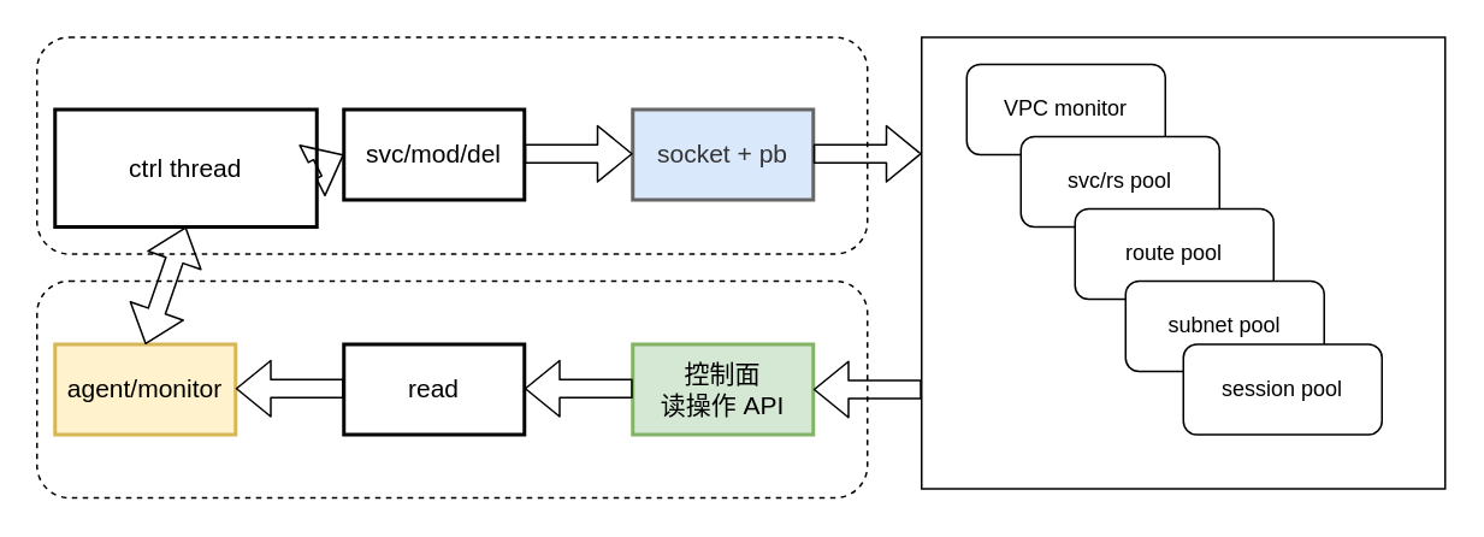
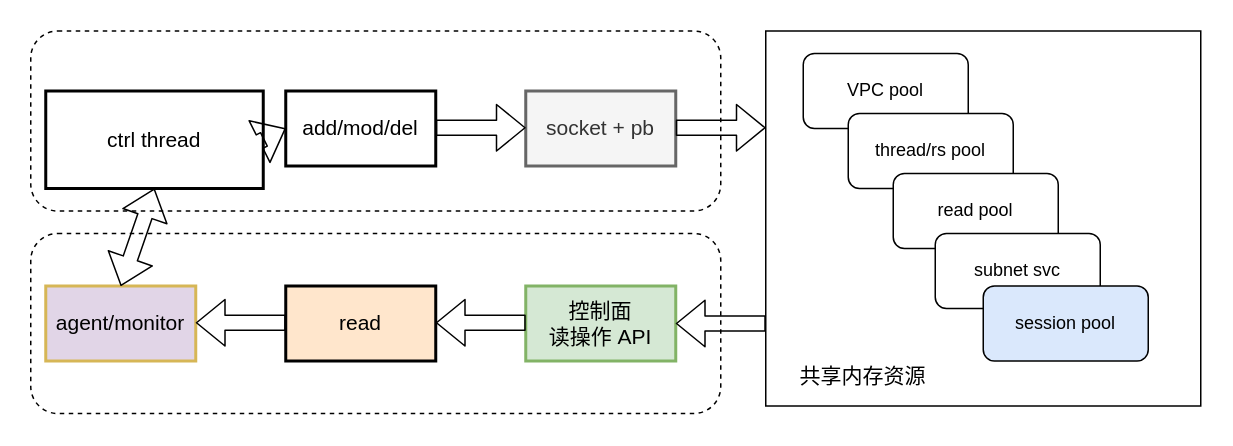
  <mxCell id="0" />
  <mxCell id="1" parent="0" />
  <mxCell id="2" value="" style="rounded=1;whiteSpace=wrap;html=1;dashed=1;" vertex="1" parent="1"><mxGeometry x="20" y="155" width="460" height="120" as="geometry" /></mxCell>
  <mxCell id="3" value="" style="rounded=1;whiteSpace=wrap;html=1;dashed=1;" vertex="1" parent="1"><mxGeometry x="20" y="20" width="460" height="120" as="geometry" /></mxCell>
  <mxCell id="4" value="" style="rounded=0;whiteSpace=wrap;html=1;" parent="1" vertex="1"><mxGeometry x="510" y="20" width="290" height="250" as="geometry" /></mxCell>
- <mxCell id="5" value="VPC monitor" style="rounded=1;whiteSpace=wrap;html=1;" parent="1" vertex="1"><mxGeometry x="535" y="35" width="110" height="50" as="geometry" /></mxCell>
- <mxCell id="6" value="svc/rs pool" style="rounded=1;whiteSpace=wrap;html=1;" parent="1" vertex="1"><mxGeometry x="565" y="75" width="110" height="50" as="geometry" /></mxCell>
- <mxCell id="7" value="route pool" style="rounded=1;whiteSpace=wrap;html=1;" parent="1" vertex="1"><mxGeometry x="595" y="115" width="110" height="50" as="geometry" /></mxCell>
- <mxCell id="8" value="subnet pool" style="rounded=1;whiteSpace=wrap;html=1;" parent="1" vertex="1"><mxGeometry x="623" y="155" width="110" height="50" as="geometry" /></mxCell>
+ <mxCell id="5" value="VPC pool" style="rounded=1;whiteSpace=wrap;html=1;" parent="1" vertex="1"><mxGeometry x="535" y="35" width="110" height="50" as="geometry" /></mxCell>
+ <mxCell id="6" value="thread/rs pool" style="rounded=1;whiteSpace=wrap;html=1;" parent="1" vertex="1"><mxGeometry x="565" y="75" width="110" height="50" as="geometry" /></mxCell>
+ <mxCell id="7" value="read pool" style="rounded=1;whiteSpace=wrap;html=1;" parent="1" vertex="1"><mxGeometry x="595" y="115" width="110" height="50" as="geometry" /></mxCell>
+ <mxCell id="8" value="subnet svc" style="rounded=1;whiteSpace=wrap;html=1;" parent="1" vertex="1"><mxGeometry x="623" y="155" width="110" height="50" as="geometry" /></mxCell>
+ <mxCell id="9" value="&lt;font style=&quot;font-size: 14px&quot;&gt;共享内存资源&lt;/font&gt;" style="text;html=1;strokeColor=none;fillColor=none;align=center;verticalAlign=middle;whiteSpace=wrap;rounded=0;strokeWidth=2;" parent="1" vertex="1"><mxGeometry x="510" y="240" width="130" height="20" as="geometry" /></mxCell>
  <mxCell id="10" value="&lt;font style=&quot;font-size: 14px&quot;&gt;ctrl thread&lt;/font&gt;" style="rounded=0;whiteSpace=wrap;html=1;strokeWidth=2;" parent="1" vertex="1"><mxGeometry x="30" y="60" width="145" height="65" as="geometry" /></mxCell>
- <mxCell id="11" value="&lt;font style=&quot;font-size: 14px&quot;&gt;svc/mod/del&lt;/font&gt;" style="rounded=0;whiteSpace=wrap;html=1;strokeWidth=2;" parent="1" vertex="1"><mxGeometry x="190" y="60" width="100" height="50" as="geometry" /></mxCell>
- <mxCell id="12" value="&lt;font style=&quot;font-size: 14px&quot;&gt;socket + pb&lt;/font&gt;" style="rounded=0;whiteSpace=wrap;html=1;strokeWidth=2;fillColor=#dae8fc;strokeColor=#666666;fontColor=#333333;" parent="1" vertex="1"><mxGeometry x="350" y="60" width="100" height="50" as="geometry" /></mxCell>
- <mxCell id="13" value="&lt;font style=&quot;font-size: 14px&quot;&gt;agent/monitor&lt;/font&gt;" style="rounded=0;whiteSpace=wrap;html=1;strokeWidth=2;fillColor=#fff2cc;strokeColor=#d6b656;" parent="1" vertex="1"><mxGeometry x="30" y="190" width="100" height="50" as="geometry" /></mxCell>
- <mxCell id="14" value="&lt;font style=&quot;font-size: 14px&quot;&gt;read&lt;/font&gt;" style="rounded=0;whiteSpace=wrap;html=1;strokeWidth=2;" parent="1" vertex="1"><mxGeometry x="190" y="190" width="100" height="50" as="geometry" /></mxCell>
+ <mxCell id="11" value="&lt;font style=&quot;font-size: 14px&quot;&gt;add/mod/del&lt;/font&gt;" style="rounded=0;whiteSpace=wrap;html=1;strokeWidth=2;" parent="1" vertex="1"><mxGeometry x="190" y="60" width="100" height="50" as="geometry" /></mxCell>
+ <mxCell id="12" value="&lt;font style=&quot;font-size: 14px&quot;&gt;socket + pb&lt;/font&gt;" style="rounded=0;whiteSpace=wrap;html=1;strokeWidth=2;fillColor=#f5f5f5;strokeColor=#666666;fontColor=#333333;" parent="1" vertex="1"><mxGeometry x="350" y="60" width="100" height="50" as="geometry" /></mxCell>
+ <mxCell id="13" value="&lt;font style=&quot;font-size: 14px&quot;&gt;agent/monitor&lt;/font&gt;" style="rounded=0;whiteSpace=wrap;html=1;strokeWidth=2;fillColor=#e1d5e7;strokeColor=#d6b656;" parent="1" vertex="1"><mxGeometry x="30" y="190" width="100" height="50" as="geometry" /></mxCell>
+ <mxCell id="14" value="&lt;font style=&quot;font-size: 14px&quot;&gt;read&lt;/font&gt;" style="rounded=0;whiteSpace=wrap;html=1;strokeWidth=2;fillColor=#ffe6cc;" parent="1" vertex="1"><mxGeometry x="190" y="190" width="100" height="50" as="geometry" /></mxCell>
  <mxCell id="15" value="&lt;span style=&quot;font-size: 14px&quot;&gt;控制面 &lt;br&gt;读操作 API&lt;/span&gt;" style="rounded=0;whiteSpace=wrap;html=1;strokeWidth=2;fillColor=#d5e8d4;strokeColor=#82b366;" parent="1" vertex="1"><mxGeometry x="350" y="190" width="100" height="50" as="geometry" /></mxCell>
  <mxCell id="16" value="" style="shape=flexArrow;endArrow=classic;html=1;entryX=0;entryY=0.5;entryDx=0;entryDy=0;exitX=1;exitY=0.5;exitDx=0;exitDy=0;" parent="1" source="10" target="11" edge="1"><mxGeometry width="50" height="50" relative="1" as="geometry"><mxPoint x="130" y="110" as="sourcePoint" /><mxPoint x="180" y="60" as="targetPoint" /></mxGeometry></mxCell>
  <mxCell id="17" value="" style="shape=flexArrow;endArrow=classic;html=1;entryX=0;entryY=0.5;entryDx=0;entryDy=0;exitX=1;exitY=0.5;exitDx=0;exitDy=0;" parent="1" edge="1"><mxGeometry width="50" height="50" relative="1" as="geometry"><mxPoint x="290" y="84.5" as="sourcePoint" /><mxPoint x="350" y="84.5" as="targetPoint" /></mxGeometry></mxCell>
  <mxCell id="18" value="" style="shape=flexArrow;endArrow=classic;html=1;entryX=0;entryY=0.5;entryDx=0;entryDy=0;exitX=1;exitY=0.5;exitDx=0;exitDy=0;" parent="1" edge="1"><mxGeometry width="50" height="50" relative="1" as="geometry"><mxPoint x="450" y="84.5" as="sourcePoint" /><mxPoint x="510" y="84.5" as="targetPoint" /></mxGeometry></mxCell>
  <mxCell id="19" value="" style="shape=flexArrow;endArrow=classic;html=1;entryX=1;entryY=0.5;entryDx=0;entryDy=0;" parent="1" target="15" edge="1"><mxGeometry width="50" height="50" relative="1" as="geometry"><mxPoint x="510" y="215" as="sourcePoint" /><mxPoint x="530" y="189" as="targetPoint" /></mxGeometry></mxCell>
  <mxCell id="20" value="" style="shape=flexArrow;endArrow=classic;html=1;entryX=1;entryY=0.5;entryDx=0;entryDy=0;" parent="1" edge="1"><mxGeometry width="50" height="50" relative="1" as="geometry"><mxPoint x="350" y="214.5" as="sourcePoint" /><mxPoint x="290" y="214.5" as="targetPoint" /></mxGeometry></mxCell>
  <mxCell id="21" value="" style="shape=flexArrow;endArrow=classic;html=1;entryX=1;entryY=0.5;entryDx=0;entryDy=0;" parent="1" edge="1"><mxGeometry width="50" height="50" relative="1" as="geometry"><mxPoint x="190" y="214.5" as="sourcePoint" /><mxPoint x="130" y="214.5" as="targetPoint" /></mxGeometry></mxCell>
  <mxCell id="22" value="" style="shape=flexArrow;endArrow=classic;startArrow=classic;html=1;entryX=0.5;entryY=1;entryDx=0;entryDy=0;exitX=0.5;exitY=0;exitDx=0;exitDy=0;" parent="1" source="13" target="10" edge="1"><mxGeometry width="100" height="100" relative="1" as="geometry"><mxPoint x="370" y="160" as="sourcePoint" /><mxPoint x="470" y="60" as="targetPoint" /></mxGeometry></mxCell>
- <mxCell id="23" value="session pool" style="rounded=1;whiteSpace=wrap;html=1;" vertex="1" parent="1"><mxGeometry x="655" y="190" width="110" height="50" as="geometry" /></mxCell>
+ <mxCell id="23" value="session pool" style="rounded=1;whiteSpace=wrap;html=1;fillColor=#dae8fc;" vertex="1" parent="1"><mxGeometry x="655" y="190" width="110" height="50" as="geometry" /></mxCell>
